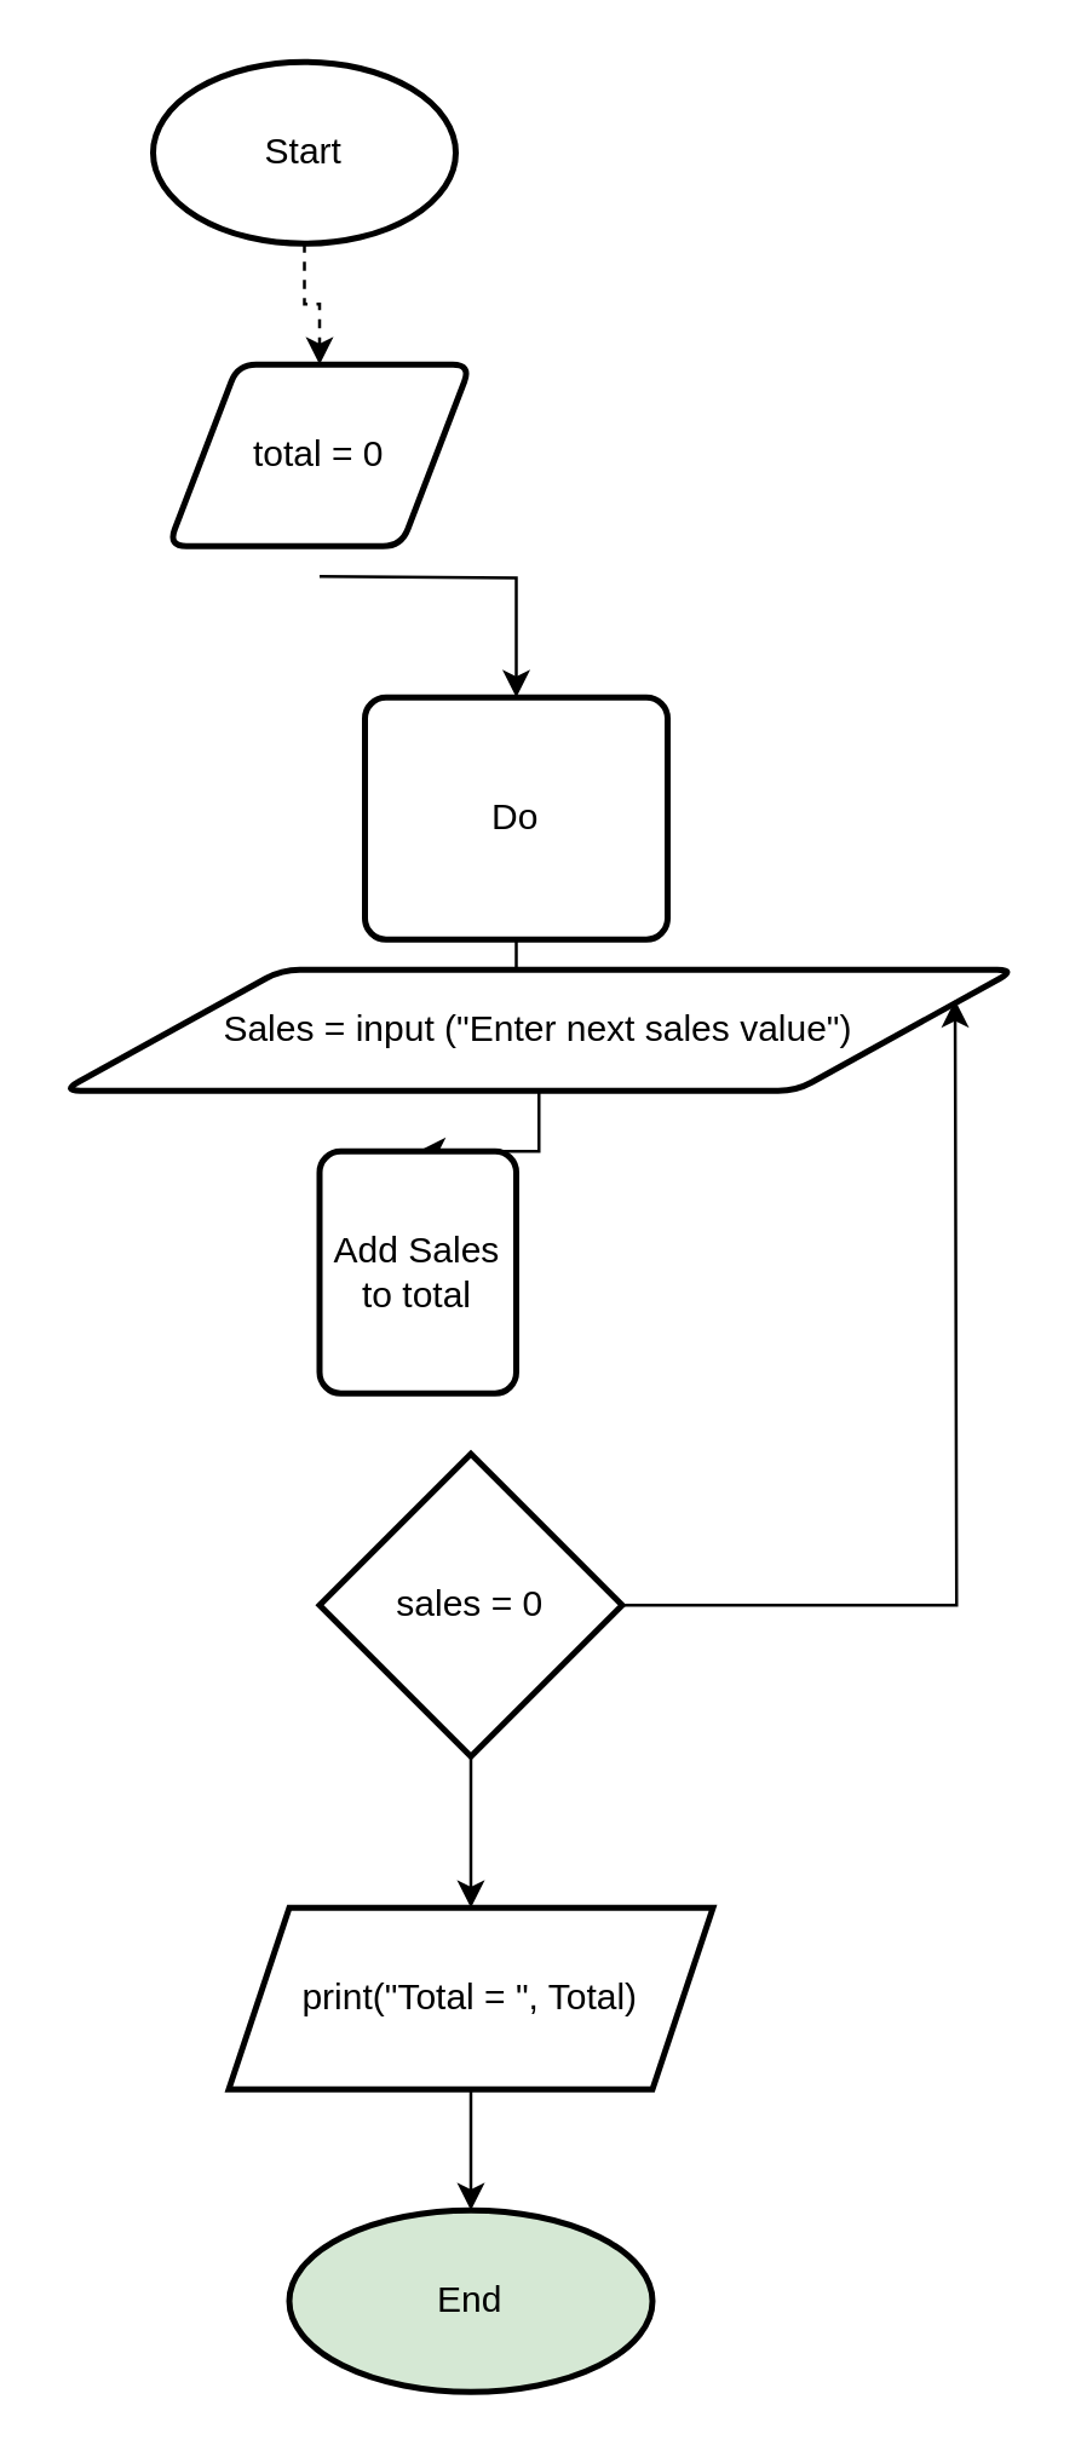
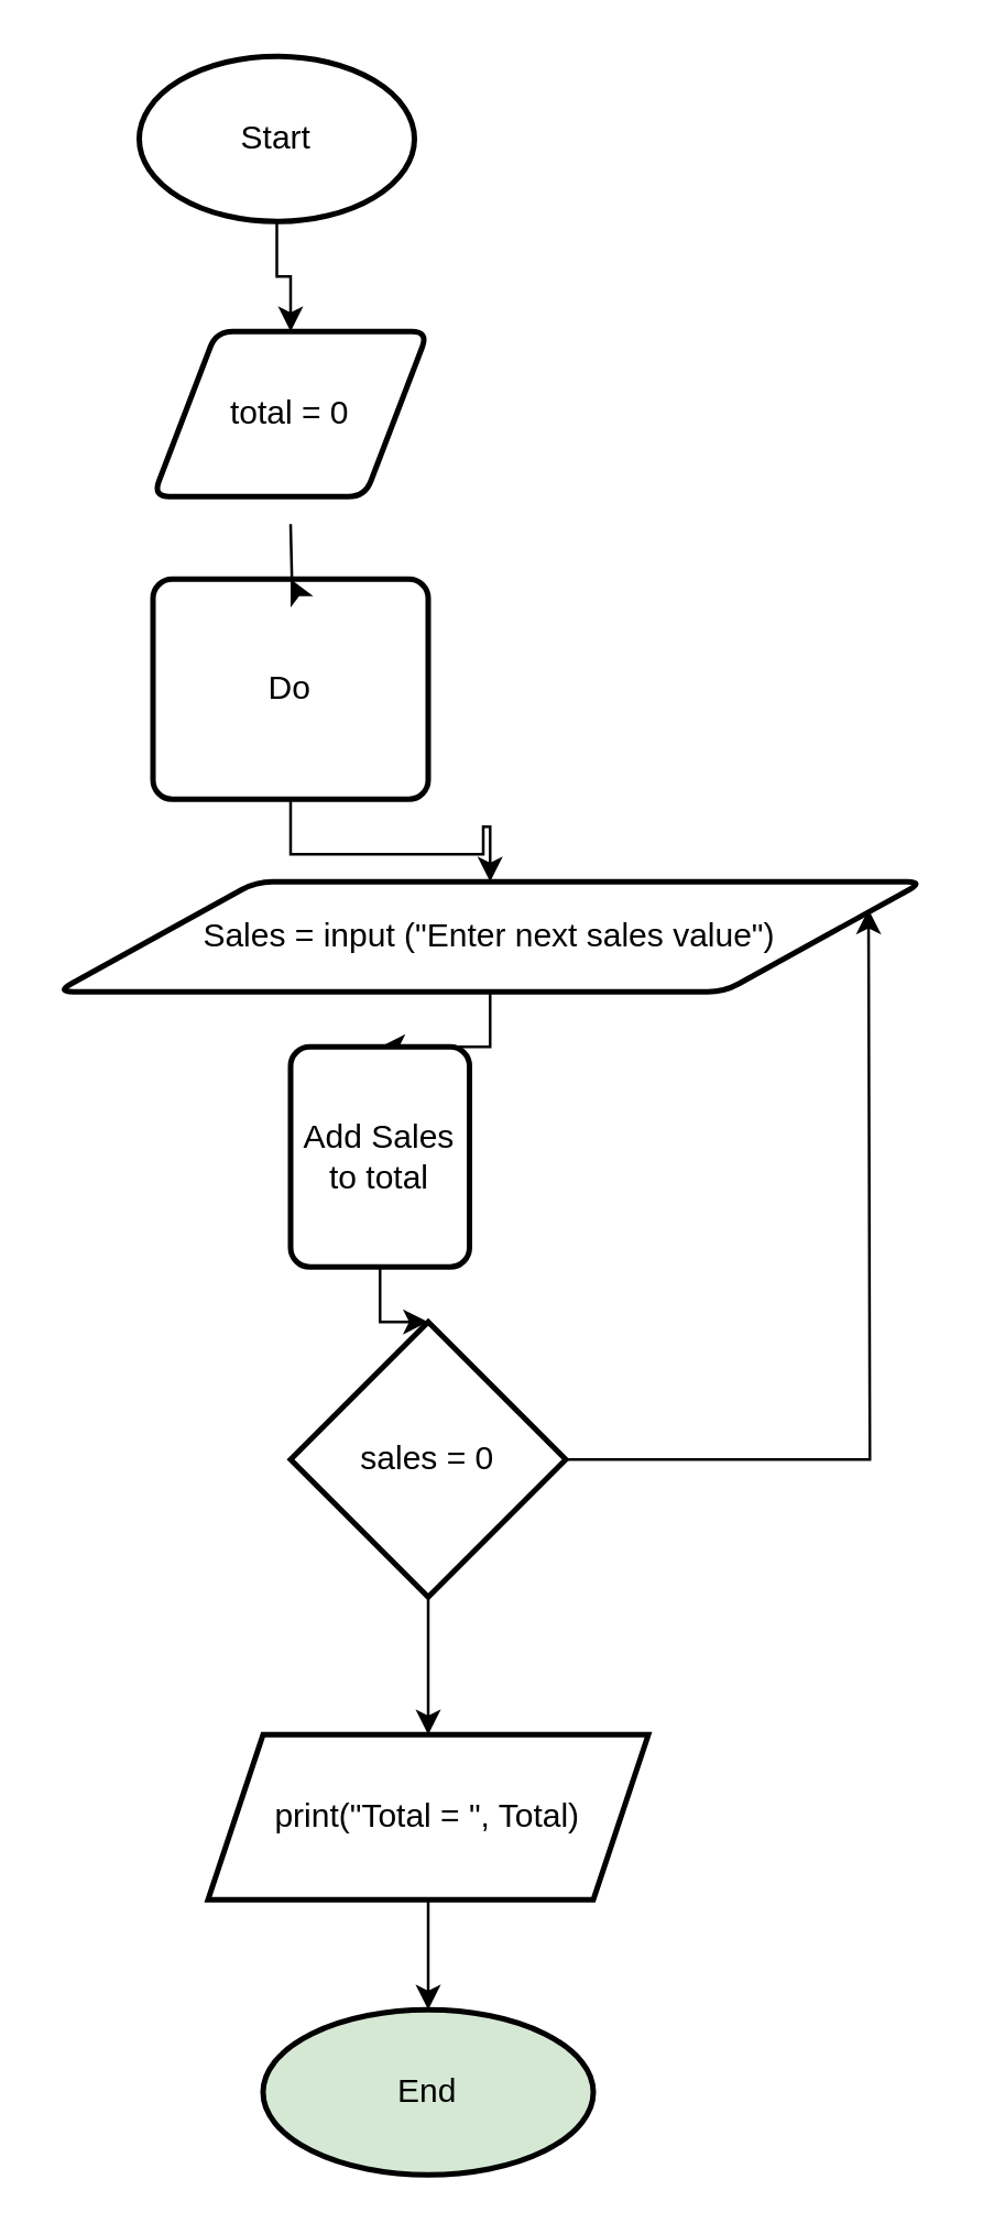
  <mxCell id="0" />
  <mxCell id="1" parent="0" />
- <mxCell id="2" value="" style="edgeStyle=orthogonalEdgeStyle;rounded=0;orthogonalLoop=1;jettySize=auto;html=1;dashed=1;" edge="1" parent="1" source="3" target="14"><mxGeometry relative="1" as="geometry"><mxPoint x="105" y="110" as="targetPoint" /></mxGeometry></mxCell>
+ <mxCell id="2" value="" style="edgeStyle=orthogonalEdgeStyle;rounded=0;orthogonalLoop=1;jettySize=auto;html=1;" edge="1" parent="1" source="3" target="14"><mxGeometry relative="1" as="geometry"><mxPoint x="105" y="110" as="targetPoint" /></mxGeometry></mxCell>
  <mxCell id="3" value="Start" style="strokeWidth=2;html=1;shape=mxgraph.flowchart.start_1;whiteSpace=wrap;" vertex="1" parent="1"><mxGeometry x="50" y="20" width="100" height="60" as="geometry" /></mxCell>
  <mxCell id="4" value="" style="edgeStyle=orthogonalEdgeStyle;rounded=0;orthogonalLoop=1;jettySize=auto;html=1;" edge="1" parent="1" source="5" target="8"><mxGeometry relative="1" as="geometry" /></mxCell>
- <mxCell id="5" value="Do" style="rounded=1;whiteSpace=wrap;html=1;absoluteArcSize=1;arcSize=14;strokeWidth=2;" vertex="1" parent="1"><mxGeometry x="120" y="230" width="100" height="80" as="geometry" /></mxCell>
+ <mxCell id="5" value="Do" style="rounded=1;whiteSpace=wrap;html=1;absoluteArcSize=1;arcSize=14;strokeWidth=2;" vertex="1" parent="1"><mxGeometry x="55" y="210" width="100" height="80" as="geometry" /></mxCell>
  <mxCell id="6" value="" style="edgeStyle=orthogonalEdgeStyle;rounded=0;orthogonalLoop=1;jettySize=auto;html=1;" edge="1" parent="1" target="5"><mxGeometry relative="1" as="geometry"><mxPoint x="105" y="190" as="sourcePoint" /></mxGeometry></mxCell>
  <mxCell id="7" value="" style="edgeStyle=orthogonalEdgeStyle;rounded=0;orthogonalLoop=1;jettySize=auto;html=1;" edge="1" parent="1" source="8" target="10"><mxGeometry relative="1" as="geometry" /></mxCell>
  <mxCell id="8" value="Sales = input (&quot;Enter next sales value&quot;)" style="shape=parallelogram;html=1;strokeWidth=2;perimeter=parallelogramPerimeter;whiteSpace=wrap;rounded=1;arcSize=12;size=0.23;" vertex="1" parent="1"><mxGeometry x="20" y="320" width="315" height="40" as="geometry" /></mxCell>
+ <mxCell id="9" value="" style="edgeStyle=orthogonalEdgeStyle;rounded=0;orthogonalLoop=1;jettySize=auto;html=1;" edge="1" parent="1" source="10" target="13"><mxGeometry relative="1" as="geometry" /></mxCell>
  <mxCell id="10" value="Add Sales to total" style="rounded=1;whiteSpace=wrap;html=1;absoluteArcSize=1;arcSize=14;strokeWidth=2;" vertex="1" parent="1"><mxGeometry x="105" y="380" width="65" height="80" as="geometry" /></mxCell>
  <mxCell id="11" style="edgeStyle=orthogonalEdgeStyle;rounded=0;orthogonalLoop=1;jettySize=auto;html=1;exitX=1;exitY=0.5;exitDx=0;exitDy=0;exitPerimeter=0;" edge="1" parent="1" source="13"><mxGeometry relative="1" as="geometry"><mxPoint x="315" y="330" as="targetPoint" /></mxGeometry></mxCell>
  <mxCell id="12" value="" style="edgeStyle=orthogonalEdgeStyle;rounded=0;orthogonalLoop=1;jettySize=auto;html=1;" edge="1" parent="1" source="13" target="16"><mxGeometry relative="1" as="geometry" /></mxCell>
  <mxCell id="13" value="sales = 0" style="strokeWidth=2;html=1;shape=mxgraph.flowchart.decision;whiteSpace=wrap;" vertex="1" parent="1"><mxGeometry x="105" y="480" width="100" height="100" as="geometry" /></mxCell>
  <mxCell id="14" value="total = 0" style="shape=parallelogram;html=1;strokeWidth=2;perimeter=parallelogramPerimeter;whiteSpace=wrap;rounded=1;arcSize=12;size=0.23;" vertex="1" parent="1"><mxGeometry x="55" y="120" width="100" height="60" as="geometry" /></mxCell>
  <mxCell id="15" value="" style="edgeStyle=orthogonalEdgeStyle;rounded=0;orthogonalLoop=1;jettySize=auto;html=1;" edge="1" parent="1" source="16" target="17"><mxGeometry relative="1" as="geometry" /></mxCell>
  <mxCell id="16" value="print(&quot;Total = &quot;, Total)" style="shape=parallelogram;perimeter=parallelogramPerimeter;whiteSpace=wrap;html=1;fixedSize=1;strokeWidth=2;" vertex="1" parent="1"><mxGeometry x="75" y="630" width="160" height="60" as="geometry" /></mxCell>
  <mxCell id="17" value="End" style="ellipse;whiteSpace=wrap;html=1;strokeWidth=2;fillColor=#d5e8d4;" vertex="1" parent="1"><mxGeometry x="95" y="730" width="120" height="60" as="geometry" /></mxCell>
